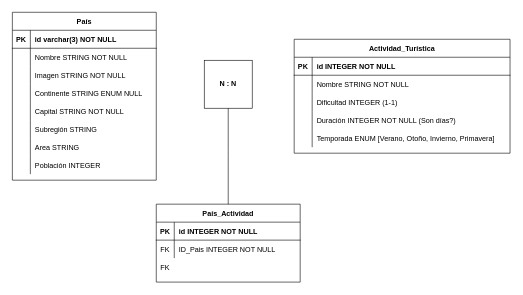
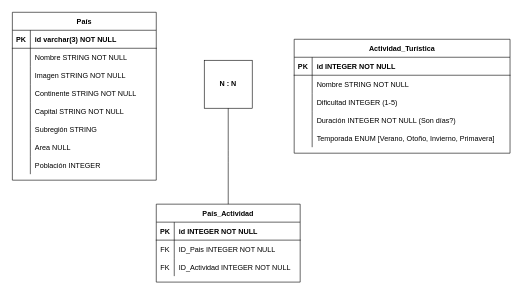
  <mxCell id="0" />
  <mxCell id="1" parent="0" />
  <mxCell id="2" value="País" style="shape=table;startSize=30;container=1;collapsible=1;childLayout=tableLayout;fixedRows=1;rowLines=0;fontStyle=1;align=center;resizeLast=1;" parent="1" vertex="1"><mxGeometry width="240" height="280" as="geometry" x="20" y="20" /></mxCell>
  <mxCell id="3" value="" style="shape=partialRectangle;collapsible=0;dropTarget=0;pointerEvents=0;fillColor=none;points=[[0,0.5],[1,0.5]];portConstraint=eastwest;top=0;left=0;right=0;bottom=1;" parent="2" vertex="1"><mxGeometry y="30" width="240" height="30" as="geometry" /></mxCell>
  <mxCell id="4" value="PK" style="shape=partialRectangle;overflow=hidden;connectable=0;fillColor=none;top=0;left=0;bottom=0;right=0;fontStyle=1;" parent="3" vertex="1"><mxGeometry width="30" height="30" as="geometry" /></mxCell>
  <mxCell id="5" value="id varchar(3) NOT NULL" style="shape=partialRectangle;overflow=hidden;connectable=0;fillColor=none;top=0;left=0;bottom=0;right=0;align=left;spacingLeft=6;fontStyle=1;" parent="3" vertex="1"><mxGeometry x="30" width="210" height="30" as="geometry" /></mxCell>
  <mxCell id="6" value="" style="shape=partialRectangle;collapsible=0;dropTarget=0;pointerEvents=0;fillColor=none;points=[[0,0.5],[1,0.5]];portConstraint=eastwest;top=0;left=0;right=0;bottom=0;" parent="2" vertex="1"><mxGeometry y="60" width="240" height="30" as="geometry" /></mxCell>
  <mxCell id="7" value="" style="shape=partialRectangle;overflow=hidden;connectable=0;fillColor=none;top=0;left=0;bottom=0;right=0;" parent="6" vertex="1"><mxGeometry width="30" height="30" as="geometry" /></mxCell>
  <mxCell id="8" value="Nombre STRING NOT NULL" style="shape=partialRectangle;overflow=hidden;connectable=0;fillColor=none;top=0;left=0;bottom=0;right=0;align=left;spacingLeft=6;" parent="6" vertex="1"><mxGeometry x="30" width="210" height="30" as="geometry" /></mxCell>
  <mxCell id="9" value="" style="shape=partialRectangle;collapsible=0;dropTarget=0;pointerEvents=0;fillColor=none;points=[[0,0.5],[1,0.5]];portConstraint=eastwest;top=0;left=0;right=0;bottom=0;" vertex="1" parent="2"><mxGeometry y="90" width="240" height="30" as="geometry" /></mxCell>
  <mxCell id="10" value="" style="shape=partialRectangle;overflow=hidden;connectable=0;fillColor=none;top=0;left=0;bottom=0;right=0;" vertex="1" parent="9"><mxGeometry width="30" height="30" as="geometry" /></mxCell>
  <mxCell id="11" value="Imagen STRING NOT NULL" style="shape=partialRectangle;overflow=hidden;connectable=0;fillColor=none;top=0;left=0;bottom=0;right=0;align=left;spacingLeft=6;" vertex="1" parent="9"><mxGeometry x="30" width="210" height="30" as="geometry" /></mxCell>
  <mxCell id="12" value="" style="shape=partialRectangle;collapsible=0;dropTarget=0;pointerEvents=0;fillColor=none;points=[[0,0.5],[1,0.5]];portConstraint=eastwest;top=0;left=0;right=0;bottom=0;" vertex="1" parent="2"><mxGeometry y="120" width="240" height="30" as="geometry" /></mxCell>
  <mxCell id="13" value="" style="shape=partialRectangle;overflow=hidden;connectable=0;fillColor=none;top=0;left=0;bottom=0;right=0;" vertex="1" parent="12"><mxGeometry width="30" height="30" as="geometry" /></mxCell>
- <mxCell id="14" value="Continente STRING ENUM NULL" style="shape=partialRectangle;overflow=hidden;connectable=0;fillColor=none;top=0;left=0;bottom=0;right=0;align=left;spacingLeft=6;" vertex="1" parent="12"><mxGeometry x="30" width="210" height="30" as="geometry" /></mxCell>
+ <mxCell id="14" value="Continente STRING NOT NULL" style="shape=partialRectangle;overflow=hidden;connectable=0;fillColor=none;top=0;left=0;bottom=0;right=0;align=left;spacingLeft=6;" vertex="1" parent="12"><mxGeometry x="30" width="210" height="30" as="geometry" /></mxCell>
  <mxCell id="15" value="" style="shape=partialRectangle;collapsible=0;dropTarget=0;pointerEvents=0;fillColor=none;points=[[0,0.5],[1,0.5]];portConstraint=eastwest;top=0;left=0;right=0;bottom=0;" vertex="1" parent="2"><mxGeometry y="150" width="240" height="30" as="geometry" /></mxCell>
  <mxCell id="16" value="" style="shape=partialRectangle;overflow=hidden;connectable=0;fillColor=none;top=0;left=0;bottom=0;right=0;" vertex="1" parent="15"><mxGeometry width="30" height="30" as="geometry" /></mxCell>
  <mxCell id="17" value="Capital STRING NOT NULL" style="shape=partialRectangle;overflow=hidden;connectable=0;fillColor=none;top=0;left=0;bottom=0;right=0;align=left;spacingLeft=6;" vertex="1" parent="15"><mxGeometry x="30" width="210" height="30" as="geometry" /></mxCell>
  <mxCell id="18" value="" style="shape=partialRectangle;collapsible=0;dropTarget=0;pointerEvents=0;fillColor=none;points=[[0,0.5],[1,0.5]];portConstraint=eastwest;top=0;left=0;right=0;bottom=0;" vertex="1" parent="2"><mxGeometry y="180" width="240" height="30" as="geometry" /></mxCell>
  <mxCell id="19" value="" style="shape=partialRectangle;overflow=hidden;connectable=0;fillColor=none;top=0;left=0;bottom=0;right=0;" vertex="1" parent="18"><mxGeometry width="30" height="30" as="geometry" /></mxCell>
  <mxCell id="20" value="Subregión STRING" style="shape=partialRectangle;overflow=hidden;connectable=0;fillColor=none;top=0;left=0;bottom=0;right=0;align=left;spacingLeft=6;" vertex="1" parent="18"><mxGeometry x="30" width="210" height="30" as="geometry" /></mxCell>
  <mxCell id="21" value="" style="shape=partialRectangle;collapsible=0;dropTarget=0;pointerEvents=0;fillColor=none;points=[[0,0.5],[1,0.5]];portConstraint=eastwest;top=0;left=0;right=0;bottom=0;" vertex="1" parent="2"><mxGeometry y="210" width="240" height="30" as="geometry" /></mxCell>
  <mxCell id="22" value="" style="shape=partialRectangle;overflow=hidden;connectable=0;fillColor=none;top=0;left=0;bottom=0;right=0;" vertex="1" parent="21"><mxGeometry width="30" height="30" as="geometry" /></mxCell>
- <mxCell id="23" value="Area STRING" style="shape=partialRectangle;overflow=hidden;connectable=0;fillColor=none;top=0;left=0;bottom=0;right=0;align=left;spacingLeft=6;" vertex="1" parent="21"><mxGeometry x="30" width="210" height="30" as="geometry" /></mxCell>
+ <mxCell id="23" value="Area NULL" style="shape=partialRectangle;overflow=hidden;connectable=0;fillColor=none;top=0;left=0;bottom=0;right=0;align=left;spacingLeft=6;" vertex="1" parent="21"><mxGeometry x="30" width="210" height="30" as="geometry" /></mxCell>
  <mxCell id="24" value="" style="shape=partialRectangle;collapsible=0;dropTarget=0;pointerEvents=0;fillColor=none;points=[[0,0.5],[1,0.5]];portConstraint=eastwest;top=0;left=0;right=0;bottom=0;" vertex="1" parent="2"><mxGeometry y="240" width="240" height="30" as="geometry" /></mxCell>
  <mxCell id="25" value="" style="shape=partialRectangle;overflow=hidden;connectable=0;fillColor=none;top=0;left=0;bottom=0;right=0;" vertex="1" parent="24"><mxGeometry width="30" height="30" as="geometry" /></mxCell>
  <mxCell id="26" value="Población INTEGER" style="shape=partialRectangle;overflow=hidden;connectable=0;fillColor=none;top=0;left=0;bottom=0;right=0;align=left;spacingLeft=6;" vertex="1" parent="24"><mxGeometry x="30" width="210" height="30" as="geometry" /></mxCell>
  <mxCell id="27" value="País_Actividad" style="shape=table;startSize=30;container=1;collapsible=1;childLayout=tableLayout;fixedRows=1;rowLines=0;fontStyle=1;align=center;resizeLast=1;" vertex="1" parent="1"><mxGeometry x="260" y="340" width="240" height="130" as="geometry" /></mxCell>
  <mxCell id="28" value="" style="shape=partialRectangle;collapsible=0;dropTarget=0;pointerEvents=0;fillColor=none;points=[[0,0.5],[1,0.5]];portConstraint=eastwest;top=0;left=0;right=0;bottom=1;" vertex="1" parent="27"><mxGeometry y="30" width="240" height="30" as="geometry" /></mxCell>
  <mxCell id="29" value="PK" style="shape=partialRectangle;overflow=hidden;connectable=0;fillColor=none;top=0;left=0;bottom=0;right=0;fontStyle=1;" vertex="1" parent="28"><mxGeometry width="30" height="30" as="geometry" /></mxCell>
  <mxCell id="30" value="id INTEGER NOT NULL" style="shape=partialRectangle;overflow=hidden;connectable=0;fillColor=none;top=0;left=0;bottom=0;right=0;align=left;spacingLeft=6;fontStyle=1;" vertex="1" parent="28"><mxGeometry x="30" width="210" height="30" as="geometry" /></mxCell>
  <mxCell id="31" value="" style="shape=partialRectangle;collapsible=0;dropTarget=0;pointerEvents=0;fillColor=none;points=[[0,0.5],[1,0.5]];portConstraint=eastwest;top=0;left=0;right=0;bottom=0;" vertex="1" parent="27"><mxGeometry y="60" width="240" height="30" as="geometry" /></mxCell>
  <mxCell id="32" value="FK" style="shape=partialRectangle;overflow=hidden;connectable=0;fillColor=none;top=0;left=0;bottom=0;right=0;" vertex="1" parent="31"><mxGeometry width="30" height="30" as="geometry" /></mxCell>
  <mxCell id="33" value="ID_Pais INTEGER NOT NULL" style="shape=partialRectangle;overflow=hidden;connectable=0;fillColor=none;top=0;left=0;bottom=0;right=0;align=left;spacingLeft=6;" vertex="1" parent="31"><mxGeometry x="30" width="210" height="30" as="geometry" /></mxCell>
  <mxCell id="34" value="" style="shape=partialRectangle;collapsible=0;dropTarget=0;pointerEvents=0;fillColor=none;points=[[0,0.5],[1,0.5]];portConstraint=eastwest;top=0;left=0;right=0;bottom=0;" vertex="1" parent="27"><mxGeometry y="90" width="240" height="30" as="geometry" /></mxCell>
  <mxCell id="35" value="FK" style="shape=partialRectangle;overflow=hidden;connectable=0;fillColor=none;top=0;left=0;bottom=0;right=0;" vertex="1" parent="34"><mxGeometry width="30" height="30" as="geometry" /></mxCell>
+ <mxCell id="36" value="ID_Actividad INTEGER NOT NULL" style="shape=partialRectangle;overflow=hidden;connectable=0;fillColor=none;top=0;left=0;bottom=0;right=0;align=left;spacingLeft=6;" vertex="1" parent="34"><mxGeometry x="30" width="210" height="30" as="geometry" /></mxCell>
  <mxCell id="37" value="N : N" style="whiteSpace=wrap;html=1;fontStyle=1;rounded=0;" vertex="1" parent="1"><mxGeometry x="340" y="100" width="80" height="80" as="geometry" /></mxCell>
  <mxCell id="38" value="Actividad_Turística" style="shape=table;startSize=30;container=1;collapsible=1;childLayout=tableLayout;fixedRows=1;rowLines=0;fontStyle=1;align=center;resizeLast=1;" vertex="1" parent="1"><mxGeometry x="490" y="65" width="360" height="190" as="geometry" /></mxCell>
  <mxCell id="39" value="" style="shape=partialRectangle;collapsible=0;dropTarget=0;pointerEvents=0;fillColor=none;points=[[0,0.5],[1,0.5]];portConstraint=eastwest;top=0;left=0;right=0;bottom=1;" vertex="1" parent="38"><mxGeometry y="30" width="360" height="30" as="geometry" /></mxCell>
  <mxCell id="40" value="PK" style="shape=partialRectangle;overflow=hidden;connectable=0;fillColor=none;top=0;left=0;bottom=0;right=0;fontStyle=1;" vertex="1" parent="39"><mxGeometry width="30" height="30" as="geometry" /></mxCell>
  <mxCell id="41" value="id INTEGER NOT NULL" style="shape=partialRectangle;overflow=hidden;connectable=0;fillColor=none;top=0;left=0;bottom=0;right=0;align=left;spacingLeft=6;fontStyle=1;" vertex="1" parent="39"><mxGeometry x="30" width="330" height="30" as="geometry" /></mxCell>
  <mxCell id="42" value="" style="shape=partialRectangle;collapsible=0;dropTarget=0;pointerEvents=0;fillColor=none;points=[[0,0.5],[1,0.5]];portConstraint=eastwest;top=0;left=0;right=0;bottom=0;" vertex="1" parent="38"><mxGeometry y="60" width="360" height="30" as="geometry" /></mxCell>
  <mxCell id="43" value="" style="shape=partialRectangle;overflow=hidden;connectable=0;fillColor=none;top=0;left=0;bottom=0;right=0;" vertex="1" parent="42"><mxGeometry width="30" height="30" as="geometry" /></mxCell>
  <mxCell id="44" value="Nombre STRING NOT NULL" style="shape=partialRectangle;overflow=hidden;connectable=0;fillColor=none;top=0;left=0;bottom=0;right=0;align=left;spacingLeft=6;" vertex="1" parent="42"><mxGeometry x="30" width="330" height="30" as="geometry" /></mxCell>
  <mxCell id="45" value="" style="shape=partialRectangle;collapsible=0;dropTarget=0;pointerEvents=0;fillColor=none;points=[[0,0.5],[1,0.5]];portConstraint=eastwest;top=0;left=0;right=0;bottom=0;" vertex="1" parent="38"><mxGeometry y="90" width="360" height="30" as="geometry" /></mxCell>
  <mxCell id="46" value="" style="shape=partialRectangle;overflow=hidden;connectable=0;fillColor=none;top=0;left=0;bottom=0;right=0;" vertex="1" parent="45"><mxGeometry width="30" height="30" as="geometry" /></mxCell>
- <mxCell id="47" value="Dificultad INTEGER (1-1)" style="shape=partialRectangle;overflow=hidden;connectable=0;fillColor=none;top=0;left=0;bottom=0;right=0;align=left;spacingLeft=6;" vertex="1" parent="45"><mxGeometry x="30" width="330" height="30" as="geometry" /></mxCell>
+ <mxCell id="47" value="Dificultad INTEGER (1-5)" style="shape=partialRectangle;overflow=hidden;connectable=0;fillColor=none;top=0;left=0;bottom=0;right=0;align=left;spacingLeft=6;" vertex="1" parent="45"><mxGeometry x="30" width="330" height="30" as="geometry" /></mxCell>
  <mxCell id="48" value="" style="shape=partialRectangle;collapsible=0;dropTarget=0;pointerEvents=0;fillColor=none;points=[[0,0.5],[1,0.5]];portConstraint=eastwest;top=0;left=0;right=0;bottom=0;" vertex="1" parent="38"><mxGeometry y="120" width="360" height="30" as="geometry" /></mxCell>
  <mxCell id="49" value="" style="shape=partialRectangle;overflow=hidden;connectable=0;fillColor=none;top=0;left=0;bottom=0;right=0;" vertex="1" parent="48"><mxGeometry width="30" height="30" as="geometry" /></mxCell>
  <mxCell id="50" value="Duración INTEGER NOT NULL (Son días?)" style="shape=partialRectangle;overflow=hidden;connectable=0;fillColor=none;top=0;left=0;bottom=0;right=0;align=left;spacingLeft=6;" vertex="1" parent="48"><mxGeometry x="30" width="330" height="30" as="geometry" /></mxCell>
  <mxCell id="51" value="" style="shape=partialRectangle;collapsible=0;dropTarget=0;pointerEvents=0;fillColor=none;points=[[0,0.5],[1,0.5]];portConstraint=eastwest;top=0;left=0;right=0;bottom=0;" vertex="1" parent="38"><mxGeometry y="150" width="360" height="30" as="geometry" /></mxCell>
  <mxCell id="52" value="" style="shape=partialRectangle;overflow=hidden;connectable=0;fillColor=none;top=0;left=0;bottom=0;right=0;" vertex="1" parent="51"><mxGeometry width="30" height="30" as="geometry" /></mxCell>
  <mxCell id="53" value="Temporada ENUM [Verano, Otoño, Invierno, Primavera]" style="shape=partialRectangle;overflow=hidden;connectable=0;fillColor=none;top=0;left=0;bottom=0;right=0;align=left;spacingLeft=6;" vertex="1" parent="51"><mxGeometry x="30" width="330" height="30" as="geometry" /></mxCell>
  <mxCell id="54" value="" style="endArrow=none;startArrow=none;endFill=0;startFill=0;edgeStyle=elbowEdgeStyle;elbow=vertical;dashed=0;" edge="1" parent="1" source="37" target="27"><mxGeometry width="100" height="100" relative="1" as="geometry"><mxPoint x="370" y="240" as="sourcePoint" /><mxPoint x="370" y="290" as="targetPoint" /></mxGeometry></mxCell>
